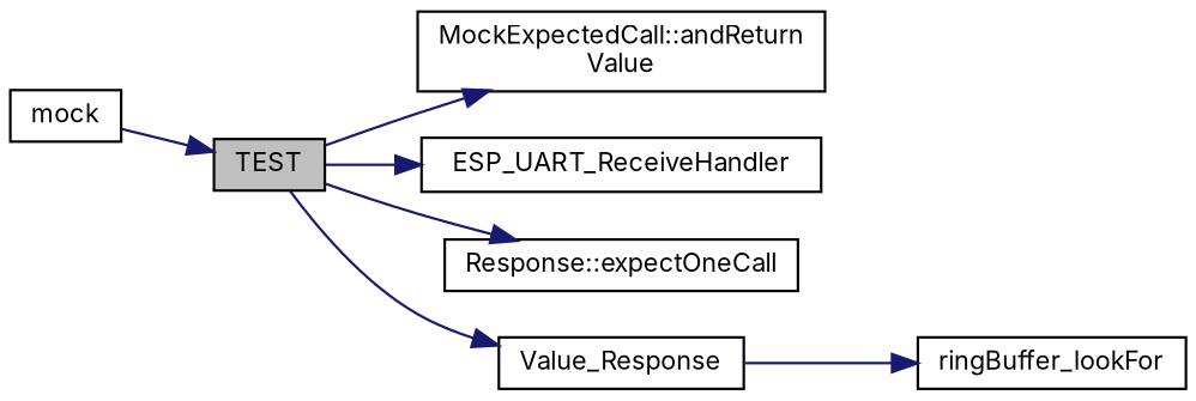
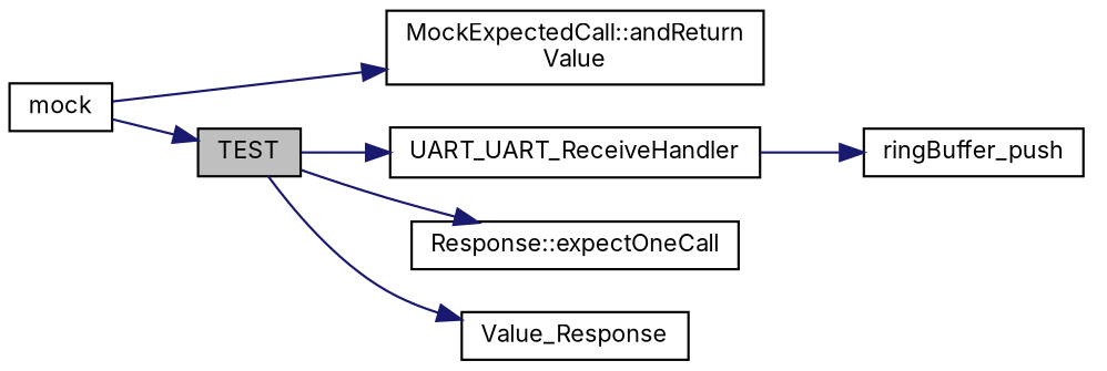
  digraph {
    fontname=Inter
    rankdir=LR
    node [color=black fillcolor=white fontname=Inter fontsize=10 shape=record style=filled]
    edge [color=midnightblue fontname=Inter fontsize=10 labelfontname=Helvetica labelfontsize=10 style=solid]
    n1 [fillcolor=grey75 fontcolor=black height=0.2 label=TEST width=0.4]
    n2 [height=0.2 label="MockExpectedCall::andReturn\lValue" width=0.4]
-   n3 [height=0.2 label=ESP_UART_ReceiveHandler width=0.4]
+   n3 [height=0.2 label=UART_UART_ReceiveHandler width=0.4]
    n4 [height=0.2 label="Response::expectOneCall" width=0.4]
    n5 [height=0.2 label=Value_Response width=0.4]
+   n6 [height=0.2 label=ringBuffer_push width=0.4]
    n7 [height=0.2 label=mock width=0.4]
-   n8 [height=0.2 label=ringBuffer_lookFor width=0.4]
-   n1 -> n2
+   n7 -> n2
    n1 -> n3
    n1 -> n4
    n1 -> n5
-   n5 -> n8
+   n3 -> n6
    n7 -> n1
  }
